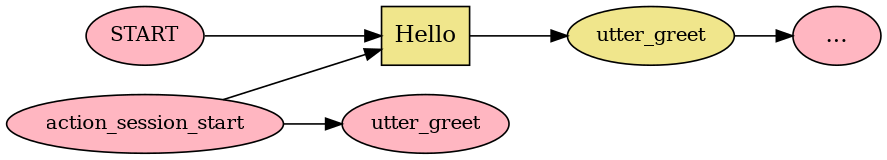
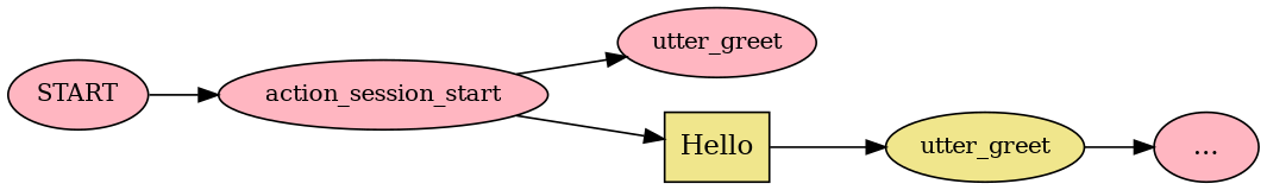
  digraph {
    fontname="DejaVu Serif"
    rankdir=LR
    node [fillcolor=lightpink fontname="DejaVu Serif" fontsize=12 style=filled]
    edge [fontname="DejaVu Serif"]
    n1 [label=START]
    n2 [label=action_session_start]
    n3 [label=utter_greet]
    n4 [fillcolor=khaki label=Hello shape=rect fontsize=""]
    n5 [fillcolor=khaki label=utter_greet]
    n6 [label="..." fontsize=""]
-   n1 -> n4
+   n1 -> n2
    n2 -> n3
    n2 -> n4
    n4 -> n5
    n5 -> n6
  }
